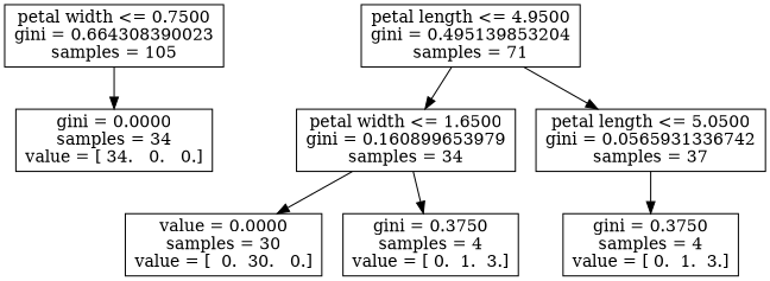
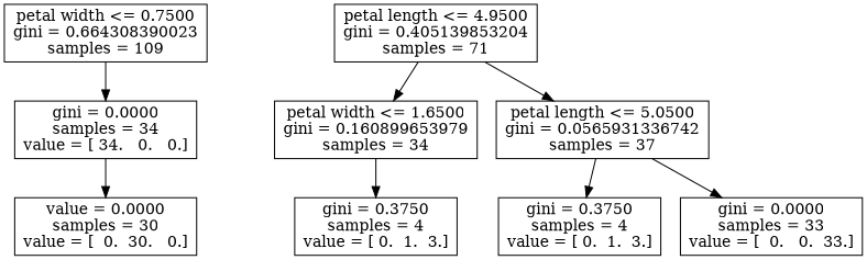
  digraph {
    node [shape=box]
-   n1 [label="petal width <= 0.7500\ngini = 0.664308390023\nsamples = 105"]
+   n1 [label="petal width <= 0.7500\ngini = 0.664308390023\nsamples = 109"]
    n2 [label="gini = 0.0000\nsamples = 34\nvalue = [ 34.   0.   0.]"]
-   n3 [label="petal length <= 4.9500\ngini = 0.495139853204\nsamples = 71"]
+   n3 [label="petal length <= 4.9500\ngini = 0.405139853204\nsamples = 71"]
    n4 [label="petal width <= 1.6500\ngini = 0.160899653979\nsamples = 34"]
    n5 [label="petal length <= 5.0500\ngini = 0.0565931336742\nsamples = 37"]
    n6 [label="value = 0.0000\nsamples = 30\nvalue = [  0.  30.   0.]"]
    n7 [label="gini = 0.3750\nsamples = 4\nvalue = [ 0.  1.  3.]"]
    n8 [label="gini = 0.3750\nsamples = 4\nvalue = [ 0.  1.  3.]"]
+   n9 [label="gini = 0.0000\nsamples = 33\nvalue = [  0.   0.  33.]"]
    n1 -> n2
    n3 -> n4
    n3 -> n5
-   n4 -> n6
+   n2 -> n6
    n4 -> n7
    n5 -> n8
+   n5 -> n9
  }
